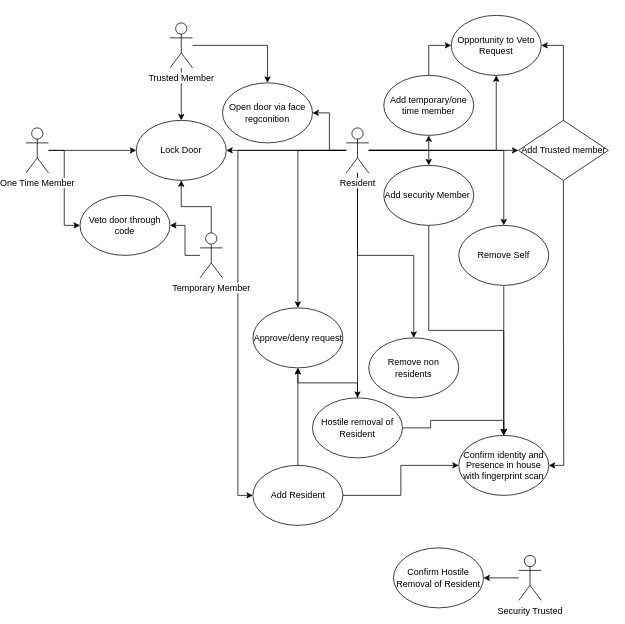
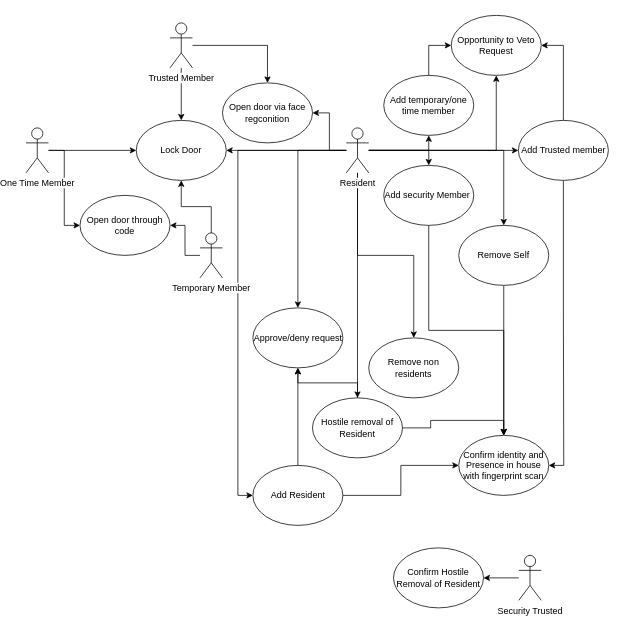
  <mxCell id="0" />
  <mxCell id="1" parent="0" />
  <mxCell id="2" style="edgeStyle=orthogonalEdgeStyle;rounded=0;orthogonalLoop=1;jettySize=auto;html=1;" edge="1" parent="1" source="13" target="27"><mxGeometry relative="1" as="geometry"><mxPoint x="462" y="310" as="targetPoint" /></mxGeometry></mxCell>
  <mxCell id="3" style="edgeStyle=orthogonalEdgeStyle;rounded=0;orthogonalLoop=1;jettySize=auto;html=1;" edge="1" parent="1" source="13" target="31"><mxGeometry relative="1" as="geometry"><mxPoint x="397" y="450" as="targetPoint" /></mxGeometry></mxCell>
  <mxCell id="4" style="edgeStyle=orthogonalEdgeStyle;rounded=0;orthogonalLoop=1;jettySize=auto;html=1;" edge="1" parent="1" source="13" target="39"><mxGeometry relative="1" as="geometry"><mxPoint x="257" y="200" as="targetPoint" /></mxGeometry></mxCell>
  <mxCell id="5" style="edgeStyle=orthogonalEdgeStyle;rounded=0;orthogonalLoop=1;jettySize=auto;html=1;" edge="1" parent="1" source="13" target="40"><mxGeometry relative="1" as="geometry"><mxPoint x="357" y="250" as="targetPoint" /></mxGeometry></mxCell>
  <mxCell id="6" style="edgeStyle=orthogonalEdgeStyle;rounded=0;orthogonalLoop=1;jettySize=auto;html=1;" edge="1" parent="1" source="13" target="45"><mxGeometry relative="1" as="geometry"><mxPoint x="462" y="60" as="targetPoint" /></mxGeometry></mxCell>
  <mxCell id="7" style="edgeStyle=orthogonalEdgeStyle;rounded=0;orthogonalLoop=1;jettySize=auto;html=1;" edge="1" parent="1" source="13" target="46"><mxGeometry relative="1" as="geometry"><mxPoint x="462" y="20" as="targetPoint" /></mxGeometry></mxCell>
  <mxCell id="8" style="edgeStyle=orthogonalEdgeStyle;rounded=0;orthogonalLoop=1;jettySize=auto;html=1;" edge="1" parent="1" source="13" target="38"><mxGeometry relative="1" as="geometry" /></mxCell>
  <mxCell id="9" style="edgeStyle=orthogonalEdgeStyle;rounded=0;orthogonalLoop=1;jettySize=auto;html=1;entryX=0.5;entryY=0;entryDx=0;entryDy=0;" edge="1" parent="1" source="13" target="33"><mxGeometry relative="1" as="geometry" /></mxCell>
  <mxCell id="10" style="edgeStyle=orthogonalEdgeStyle;rounded=0;orthogonalLoop=1;jettySize=auto;html=1;entryX=0.5;entryY=1;entryDx=0;entryDy=0;" edge="1" parent="1" source="13" target="35"><mxGeometry relative="1" as="geometry" /></mxCell>
  <mxCell id="11" style="edgeStyle=orthogonalEdgeStyle;rounded=0;orthogonalLoop=1;jettySize=auto;html=1;" edge="1" parent="1" source="13" target="47"><mxGeometry relative="1" as="geometry"><mxPoint x="380" y="290" as="targetPoint" /></mxGeometry></mxCell>
  <mxCell id="12" style="edgeStyle=orthogonalEdgeStyle;rounded=0;orthogonalLoop=1;jettySize=auto;html=1;entryX=0;entryY=0.5;entryDx=0;entryDy=0;" edge="1" parent="1" source="13" target="30"><mxGeometry relative="1" as="geometry" /></mxCell>
  <mxCell id="13" value="Resident" style="shape=umlActor;verticalLabelPosition=bottom;labelBackgroundColor=#ffffff;verticalAlign=top;html=1;" vertex="1" parent="1"><mxGeometry x="447" y="170" width="30" height="60" as="geometry" /></mxCell>
  <mxCell id="14" style="edgeStyle=orthogonalEdgeStyle;rounded=0;orthogonalLoop=1;jettySize=auto;html=1;entryX=0.5;entryY=0;entryDx=0;entryDy=0;" edge="1" parent="1" source="16" target="40"><mxGeometry relative="1" as="geometry" /></mxCell>
  <mxCell id="15" style="edgeStyle=orthogonalEdgeStyle;rounded=0;orthogonalLoop=1;jettySize=auto;html=1;" edge="1" parent="1" source="16" target="39"><mxGeometry relative="1" as="geometry" /></mxCell>
  <mxCell id="16" value="Trusted Member" style="shape=umlActor;verticalLabelPosition=bottom;labelBackgroundColor=#ffffff;verticalAlign=top;html=1;" vertex="1" parent="1"><mxGeometry x="212" y="30" width="30" height="60" as="geometry" /></mxCell>
  <mxCell id="17" style="edgeStyle=orthogonalEdgeStyle;rounded=0;orthogonalLoop=1;jettySize=auto;html=1;entryX=0.5;entryY=1;entryDx=0;entryDy=0;" edge="1" parent="1" source="19" target="39"><mxGeometry relative="1" as="geometry" /></mxCell>
  <mxCell id="18" style="edgeStyle=orthogonalEdgeStyle;rounded=0;orthogonalLoop=1;jettySize=auto;html=1;entryX=1;entryY=0.5;entryDx=0;entryDy=0;" edge="1" parent="1" source="19" target="41"><mxGeometry relative="1" as="geometry" /></mxCell>
  <mxCell id="19" value="Temporary Member" style="shape=umlActor;verticalLabelPosition=bottom;labelBackgroundColor=#ffffff;verticalAlign=top;html=1;" vertex="1" parent="1"><mxGeometry x="252" y="310" width="30" height="60" as="geometry" /></mxCell>
  <mxCell id="20" style="edgeStyle=orthogonalEdgeStyle;rounded=0;orthogonalLoop=1;jettySize=auto;html=1;entryX=0;entryY=0.5;entryDx=0;entryDy=0;" edge="1" parent="1" source="22" target="39"><mxGeometry relative="1" as="geometry" /></mxCell>
  <mxCell id="21" style="edgeStyle=orthogonalEdgeStyle;rounded=0;orthogonalLoop=1;jettySize=auto;html=1;entryX=0;entryY=0.5;entryDx=0;entryDy=0;" edge="1" parent="1" source="22" target="41"><mxGeometry relative="1" as="geometry" /></mxCell>
  <mxCell id="22" value="One Time Member&lt;br&gt;" style="shape=umlActor;verticalLabelPosition=bottom;labelBackgroundColor=#ffffff;verticalAlign=top;html=1;" vertex="1" parent="1"><mxGeometry x="20" y="170" width="30" height="60" as="geometry" /></mxCell>
  <mxCell id="23" style="edgeStyle=orthogonalEdgeStyle;rounded=0;orthogonalLoop=1;jettySize=auto;html=1;" edge="1" parent="1" source="24" target="43"><mxGeometry relative="1" as="geometry"><mxPoint x="257" y="660" as="targetPoint" /></mxGeometry></mxCell>
  <mxCell id="24" value="Security Trusted" style="shape=umlActor;verticalLabelPosition=bottom;labelBackgroundColor=#ffffff;verticalAlign=top;html=1;" vertex="1" parent="1"><mxGeometry x="677" y="740" width="30" height="60" as="geometry" /></mxCell>
  <mxCell id="25" style="edgeStyle=orthogonalEdgeStyle;rounded=0;orthogonalLoop=1;jettySize=auto;html=1;" edge="1" parent="1" source="27" target="47"><mxGeometry relative="1" as="geometry" /></mxCell>
  <mxCell id="26" style="edgeStyle=orthogonalEdgeStyle;rounded=0;orthogonalLoop=1;jettySize=auto;html=1;entryX=0.5;entryY=0;entryDx=0;entryDy=0;" edge="1" parent="1" source="27" target="42"><mxGeometry relative="1" as="geometry" /></mxCell>
  <mxCell id="27" value="Hostile removal of Resident" style="ellipse;whiteSpace=wrap;html=1;" vertex="1" parent="1"><mxGeometry x="402" y="530" width="120" height="80" as="geometry" /></mxCell>
  <mxCell id="28" style="edgeStyle=orthogonalEdgeStyle;rounded=0;orthogonalLoop=1;jettySize=auto;html=1;entryX=0;entryY=0.5;entryDx=0;entryDy=0;" edge="1" parent="1" source="30" target="42"><mxGeometry relative="1" as="geometry" /></mxCell>
  <mxCell id="29" style="edgeStyle=orthogonalEdgeStyle;rounded=0;orthogonalLoop=1;jettySize=auto;html=1;entryX=0.5;entryY=1;entryDx=0;entryDy=0;" edge="1" parent="1" source="30" target="47"><mxGeometry relative="1" as="geometry"><mxPoint x="390" y="400" as="targetPoint" /></mxGeometry></mxCell>
  <mxCell id="30" value="Add Resident" style="ellipse;whiteSpace=wrap;html=1;" vertex="1" parent="1"><mxGeometry x="322.5" y="620" width="120" height="80" as="geometry" /></mxCell>
  <mxCell id="31" value="Remove non residents" style="ellipse;whiteSpace=wrap;html=1;" vertex="1" parent="1"><mxGeometry x="477" y="450" width="120" height="80" as="geometry" /></mxCell>
  <mxCell id="32" style="edgeStyle=orthogonalEdgeStyle;rounded=0;orthogonalLoop=1;jettySize=auto;html=1;entryX=0.5;entryY=0;entryDx=0;entryDy=0;" edge="1" parent="1" source="33" target="42"><mxGeometry relative="1" as="geometry" /></mxCell>
  <mxCell id="33" value="Add security Member&amp;nbsp;" style="ellipse;whiteSpace=wrap;html=1;" vertex="1" parent="1"><mxGeometry x="497" y="220" width="120" height="80" as="geometry" /></mxCell>
  <mxCell id="34" style="edgeStyle=orthogonalEdgeStyle;rounded=0;orthogonalLoop=1;jettySize=auto;html=1;entryX=0;entryY=0.5;entryDx=0;entryDy=0;" edge="1" parent="1" source="35" target="46"><mxGeometry relative="1" as="geometry" /></mxCell>
  <mxCell id="35" value="Add temporary/one time member" style="ellipse;whiteSpace=wrap;html=1;" vertex="1" parent="1"><mxGeometry x="497" y="100" width="120" height="80" as="geometry" /></mxCell>
  <mxCell id="36" style="edgeStyle=orthogonalEdgeStyle;rounded=0;orthogonalLoop=1;jettySize=auto;html=1;entryX=1;entryY=0.5;entryDx=0;entryDy=0;" edge="1" parent="1" source="38" target="42"><mxGeometry relative="1" as="geometry" /></mxCell>
  <mxCell id="37" style="edgeStyle=orthogonalEdgeStyle;rounded=0;orthogonalLoop=1;jettySize=auto;html=1;entryX=1;entryY=0.5;entryDx=0;entryDy=0;" edge="1" parent="1" source="38" target="46"><mxGeometry relative="1" as="geometry" /></mxCell>
- <mxCell id="38" value="Add Trusted member" style="rhombus;whiteSpace=wrap;html=1;" vertex="1" parent="1"><mxGeometry x="676.5" y="160" width="120" height="80" as="geometry" /></mxCell>
+ <mxCell id="38" value="Add Trusted member" style="ellipse;whiteSpace=wrap;html=1;" vertex="1" parent="1"><mxGeometry x="676.5" y="160" width="120" height="80" as="geometry" /></mxCell>
  <mxCell id="39" value="Lock Door" style="ellipse;whiteSpace=wrap;html=1;" vertex="1" parent="1"><mxGeometry x="167" y="160" width="120" height="80" as="geometry" /></mxCell>
  <mxCell id="40" value="Open door via face regconition" style="ellipse;whiteSpace=wrap;html=1;" vertex="1" parent="1"><mxGeometry x="282" y="110" width="120" height="80" as="geometry" /></mxCell>
- <mxCell id="41" value="Veto door through code" style="ellipse;whiteSpace=wrap;html=1;" vertex="1" parent="1"><mxGeometry x="92" y="260" width="120" height="80" as="geometry" /></mxCell>
+ <mxCell id="41" value="Open door through code" style="ellipse;whiteSpace=wrap;html=1;" vertex="1" parent="1"><mxGeometry x="92" y="260" width="120" height="80" as="geometry" /></mxCell>
  <mxCell id="42" value="Confirm identity and Presence in house with fingerprint scan" style="ellipse;whiteSpace=wrap;html=1;" vertex="1" parent="1"><mxGeometry x="597" y="580" width="120" height="80" as="geometry" /></mxCell>
  <mxCell id="43" value="Confirm Hostile Removal of Resident" style="ellipse;whiteSpace=wrap;html=1;" vertex="1" parent="1"><mxGeometry x="510" y="730" width="120" height="80" as="geometry" /></mxCell>
  <mxCell id="44" style="edgeStyle=orthogonalEdgeStyle;rounded=0;orthogonalLoop=1;jettySize=auto;html=1;entryX=0.5;entryY=0;entryDx=0;entryDy=0;" edge="1" parent="1" source="45" target="42"><mxGeometry relative="1" as="geometry" /></mxCell>
  <mxCell id="45" value="Remove Self" style="ellipse;whiteSpace=wrap;html=1;" vertex="1" parent="1"><mxGeometry x="597" y="300" width="120" height="80" as="geometry" /></mxCell>
  <mxCell id="46" value="Opportunity to Veto&lt;br&gt;Request" style="ellipse;whiteSpace=wrap;html=1;" vertex="1" parent="1"><mxGeometry x="587" y="20" width="120" height="80" as="geometry" /></mxCell>
  <mxCell id="47" value="Approve/deny request" style="ellipse;whiteSpace=wrap;html=1;" vertex="1" parent="1"><mxGeometry x="322.5" y="410" width="120" height="80" as="geometry" /></mxCell>
